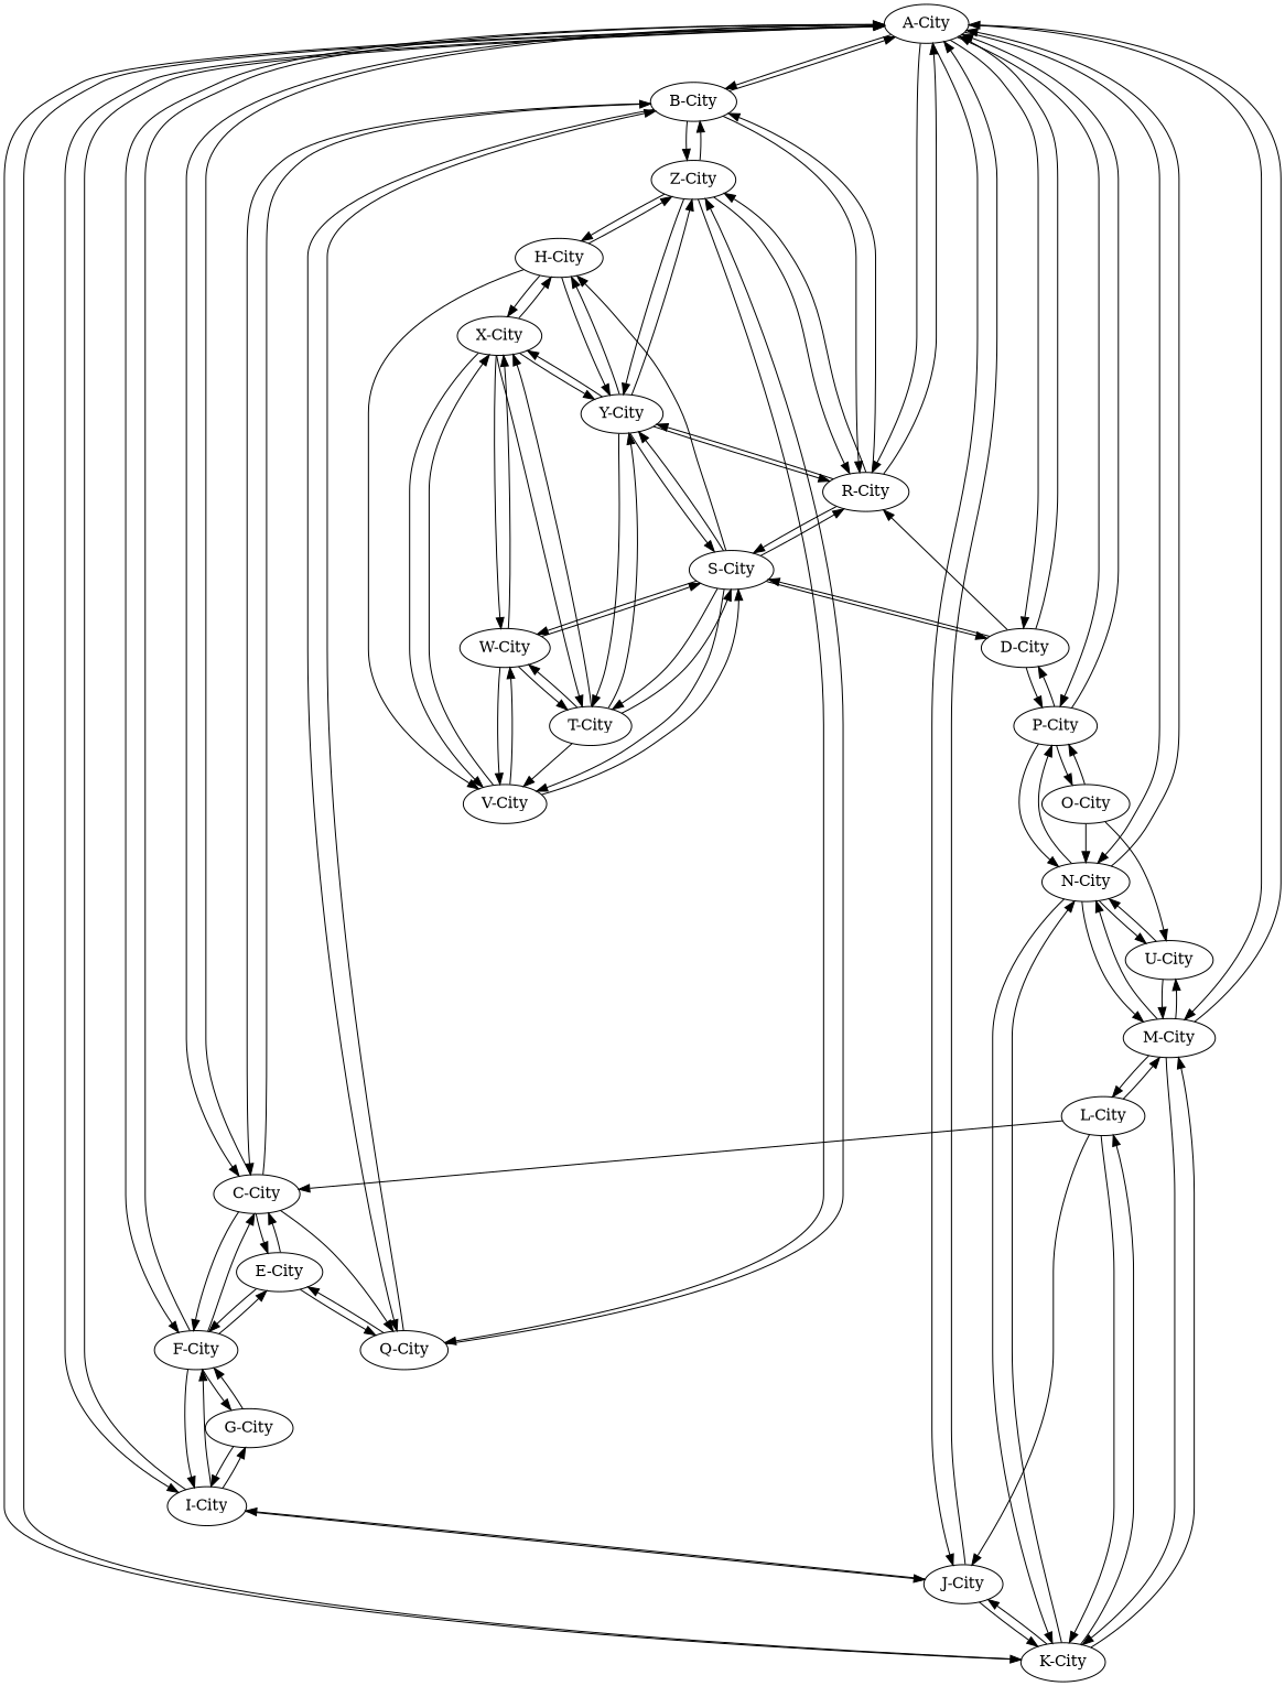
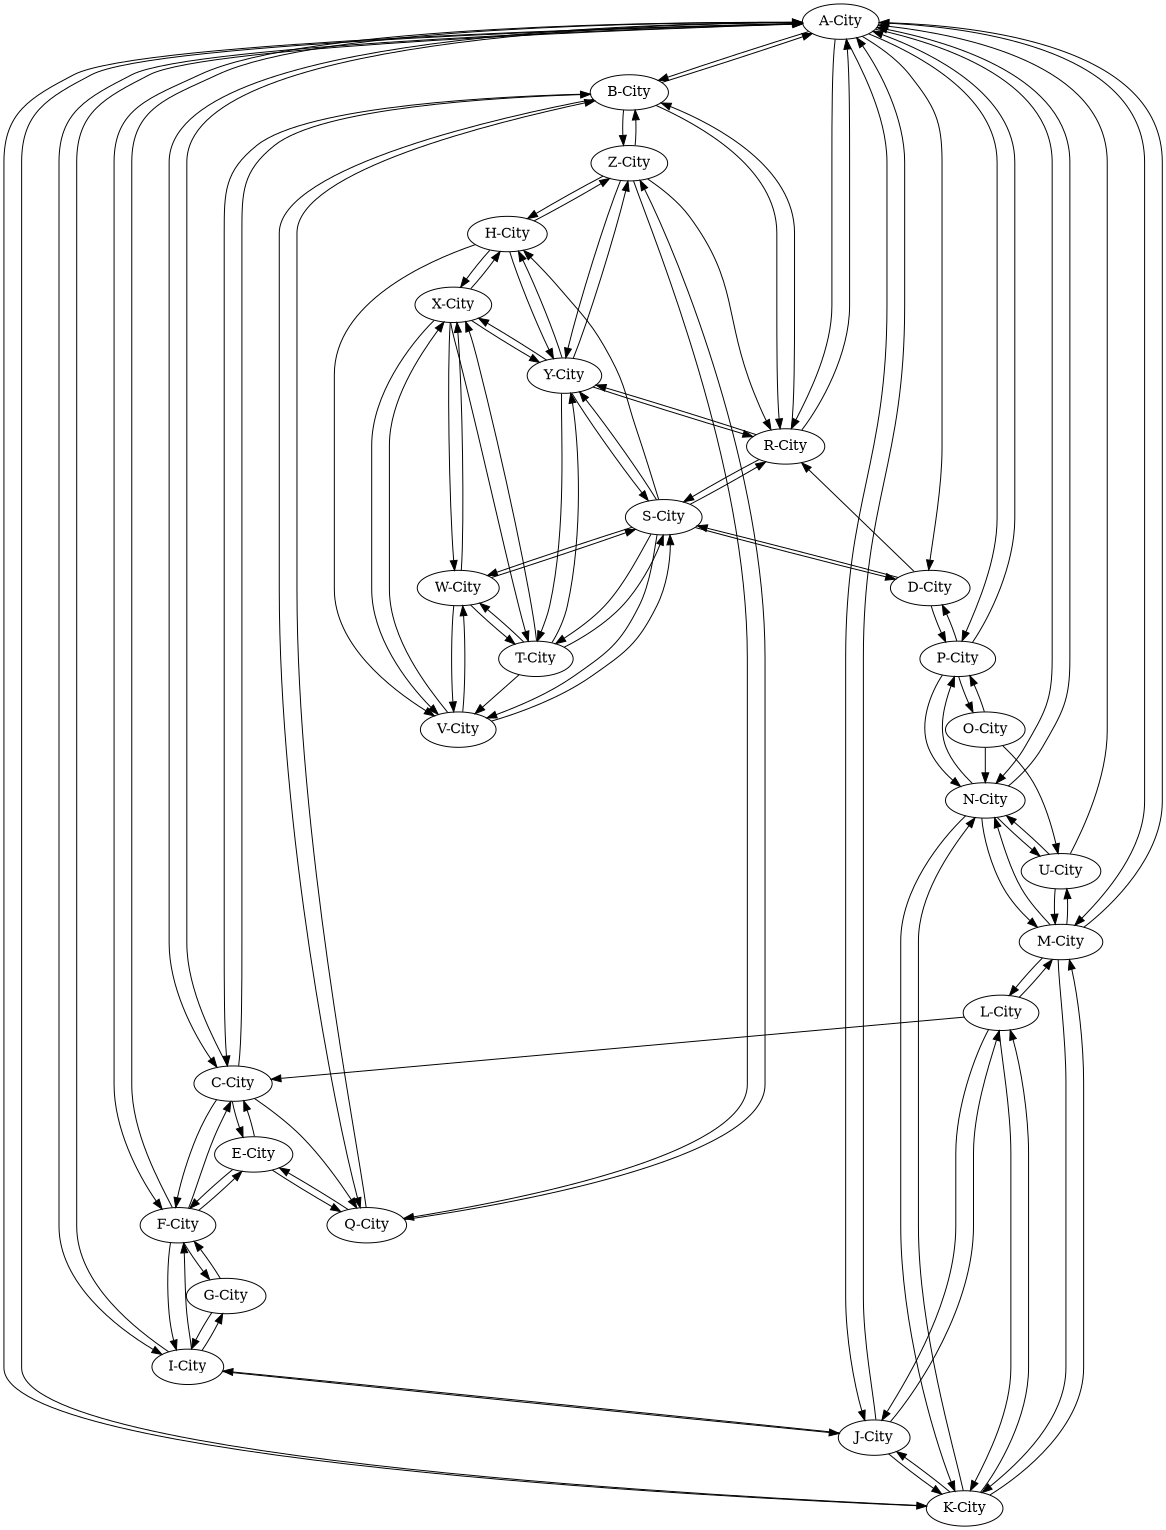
  digraph {
    "A-City"
    "B-City"
    "C-City"
    "D-City"
    "F-City"
    "I-City"
    "J-City"
    "K-City"
    "M-City"
    "N-City"
    "P-City"
    "R-City"
    "Q-City"
    "Z-City"
    "E-City"
    "S-City"
    "G-City"
    "L-City"
    "U-City"
    "O-City"
    "Y-City"
    "H-City"
    "V-City"
    "T-City"
    "W-City"
    "X-City"
    "A-City" -> "B-City"
    "A-City" -> "C-City"
    "A-City" -> "D-City"
    "A-City" -> "F-City"
    "A-City" -> "I-City"
    "A-City" -> "J-City"
    "A-City" -> "K-City"
    "A-City" -> "M-City"
    "A-City" -> "N-City"
    "A-City" -> "P-City"
    "A-City" -> "R-City"
    "B-City" -> "A-City"
    "B-City" -> "C-City"
    "B-City" -> "R-City"
    "B-City" -> "Q-City"
    "B-City" -> "Z-City"
    "C-City" -> "A-City"
    "C-City" -> "B-City"
    "C-City" -> "F-City"
    "C-City" -> "Q-City"
    "C-City" -> "E-City"
-   "D-City" -> "A-City"
+   "U-City" -> "A-City"
    "D-City" -> "P-City"
    "D-City" -> "R-City"
    "D-City" -> "S-City"
    "F-City" -> "A-City"
    "F-City" -> "C-City"
    "F-City" -> "I-City"
    "F-City" -> "E-City"
    "F-City" -> "G-City"
    "I-City" -> "A-City"
    "I-City" -> "F-City"
    "I-City" -> "J-City"
    "I-City" -> "G-City"
    "J-City" -> "A-City"
    "J-City" -> "I-City"
    "J-City" -> "K-City"
+   "J-City" -> "L-City"
    "K-City" -> "A-City"
    "K-City" -> "J-City"
    "K-City" -> "M-City"
    "K-City" -> "N-City"
    "K-City" -> "L-City"
    "M-City" -> "A-City"
    "M-City" -> "K-City"
    "M-City" -> "N-City"
    "M-City" -> "L-City"
    "M-City" -> "U-City"
    "N-City" -> "A-City"
    "N-City" -> "K-City"
    "N-City" -> "M-City"
    "N-City" -> "P-City"
    "N-City" -> "U-City"
    "P-City" -> "A-City"
    "P-City" -> "D-City"
    "P-City" -> "N-City"
    "P-City" -> "O-City"
    "R-City" -> "A-City"
    "R-City" -> "B-City"
-   "R-City" -> "Z-City"
    "R-City" -> "S-City"
    "R-City" -> "Y-City"
    "Q-City" -> "B-City"
    "Q-City" -> "Z-City"
    "Q-City" -> "E-City"
    "Z-City" -> "B-City"
    "Z-City" -> "R-City"
    "Z-City" -> "Q-City"
    "Z-City" -> "Y-City"
    "Z-City" -> "H-City"
    "E-City" -> "C-City"
    "E-City" -> "F-City"
    "E-City" -> "Q-City"
    "S-City" -> "D-City"
    "S-City" -> "R-City"
    "S-City" -> "Y-City"
    "S-City" -> "H-City"
    "S-City" -> "V-City"
    "S-City" -> "T-City"
    "S-City" -> "W-City"
    "G-City" -> "F-City"
    "G-City" -> "I-City"
    "L-City" -> "C-City"
    "L-City" -> "J-City"
    "L-City" -> "K-City"
    "L-City" -> "M-City"
    "U-City" -> "M-City"
    "U-City" -> "N-City"
    "O-City" -> "N-City"
    "O-City" -> "P-City"
    "O-City" -> "U-City"
    "Y-City" -> "R-City"
    "Y-City" -> "Z-City"
    "Y-City" -> "S-City"
    "Y-City" -> "H-City"
    "Y-City" -> "T-City"
    "Y-City" -> "X-City"
    "H-City" -> "Z-City"
    "H-City" -> "Y-City"
    "H-City" -> "V-City"
    "H-City" -> "X-City"
    "V-City" -> "S-City"
    "V-City" -> "W-City"
    "V-City" -> "X-City"
    "T-City" -> "S-City"
    "T-City" -> "Y-City"
    "T-City" -> "V-City"
    "T-City" -> "W-City"
    "T-City" -> "X-City"
    "W-City" -> "S-City"
    "W-City" -> "V-City"
    "W-City" -> "T-City"
    "W-City" -> "X-City"
    "X-City" -> "Y-City"
    "X-City" -> "H-City"
    "X-City" -> "V-City"
    "X-City" -> "T-City"
    "X-City" -> "W-City"
  }
